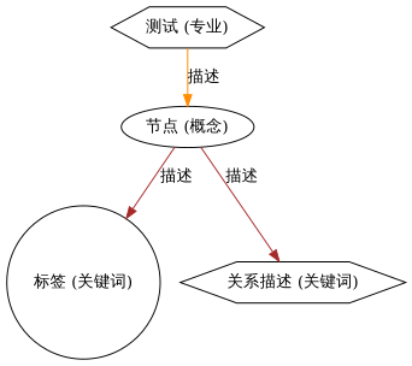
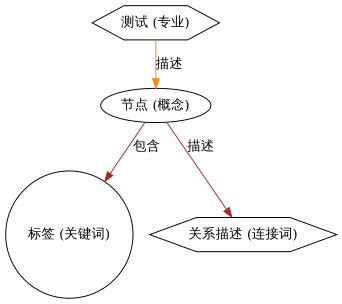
  digraph {
    node [shape=hexagon]
    edge [color=brown]
    n1 [label="测试 (专业)"]
    n2 [label="节点 (概念)" shape=ellipse]
    n3 [label="标签 (关键词)" shape=circle]
-   n4 [label="关系描述 (关键词)"]
+   n4 [label="关系描述 (连接词)"]
    n1 -> n2 [color=darkorange label="描述"]
-   n2 -> n3 [label="描述"]
+   n2 -> n3 [label="包含"]
    n2 -> n4 [label="描述"]
  }
